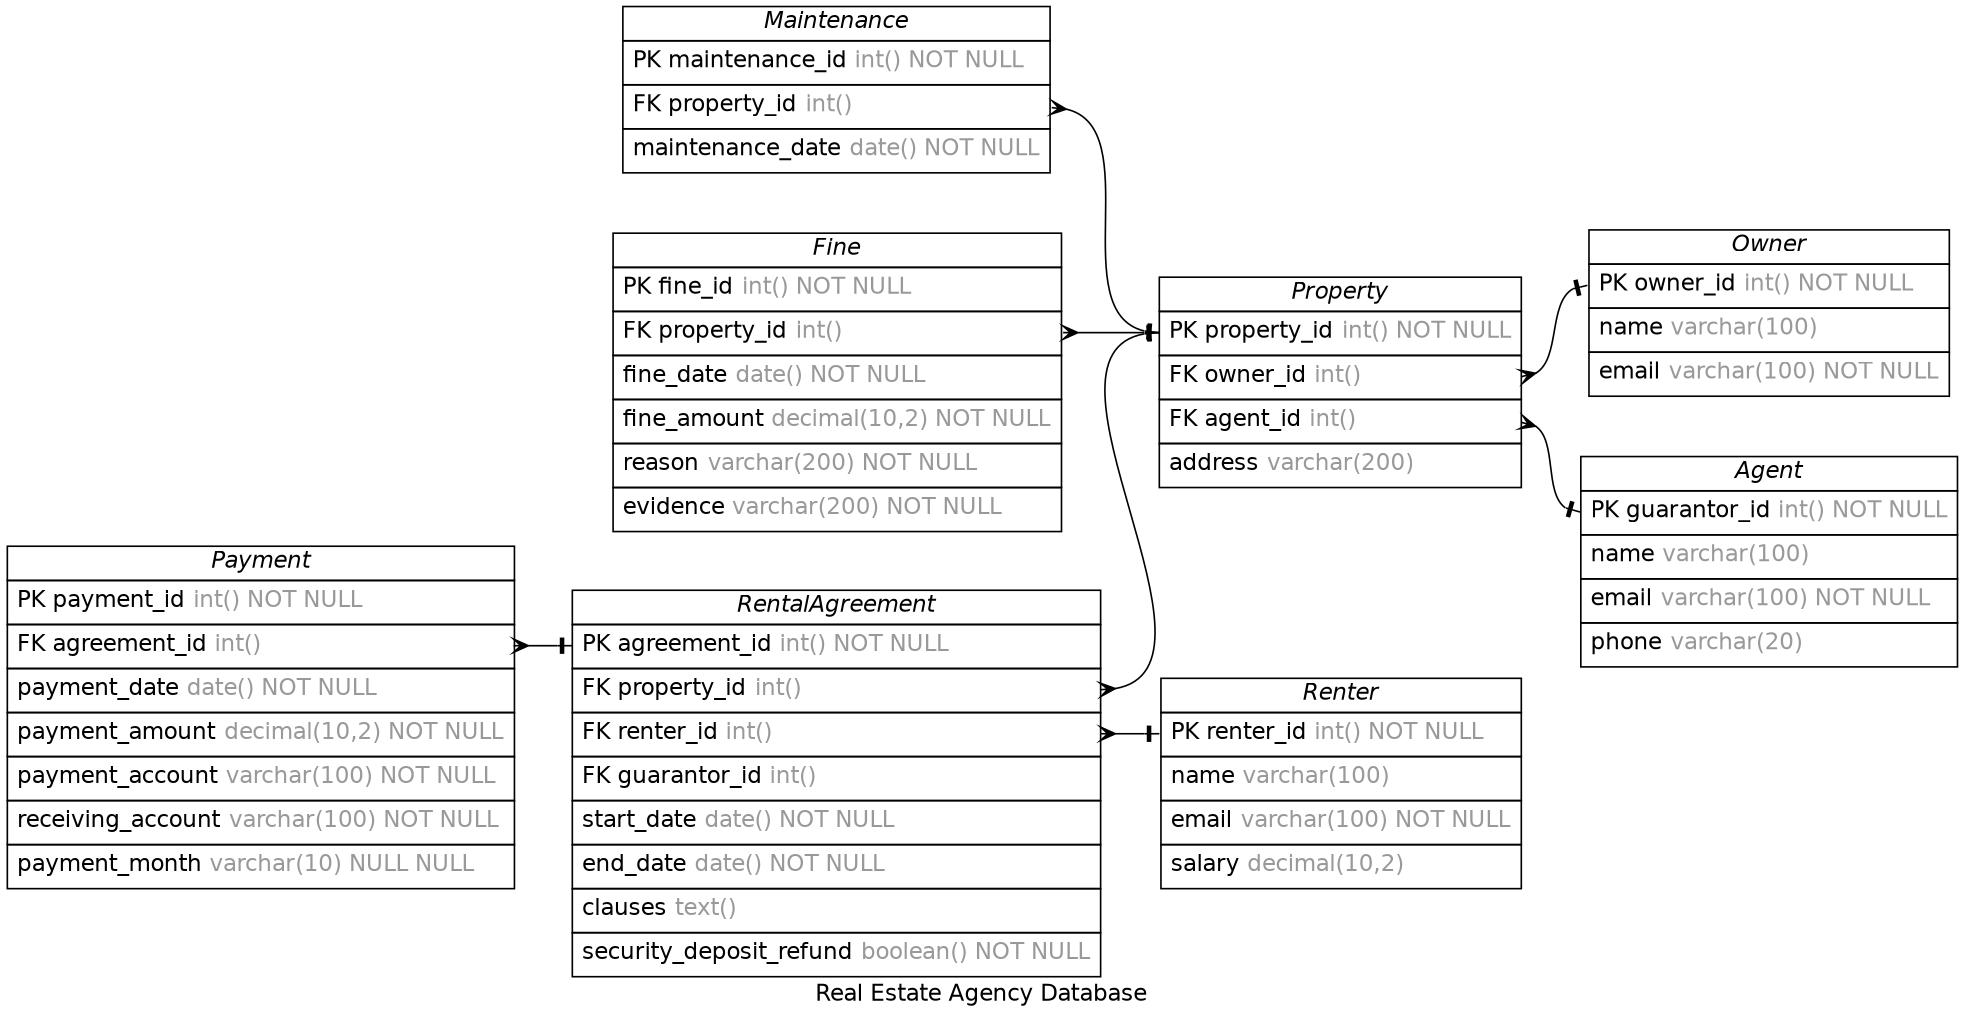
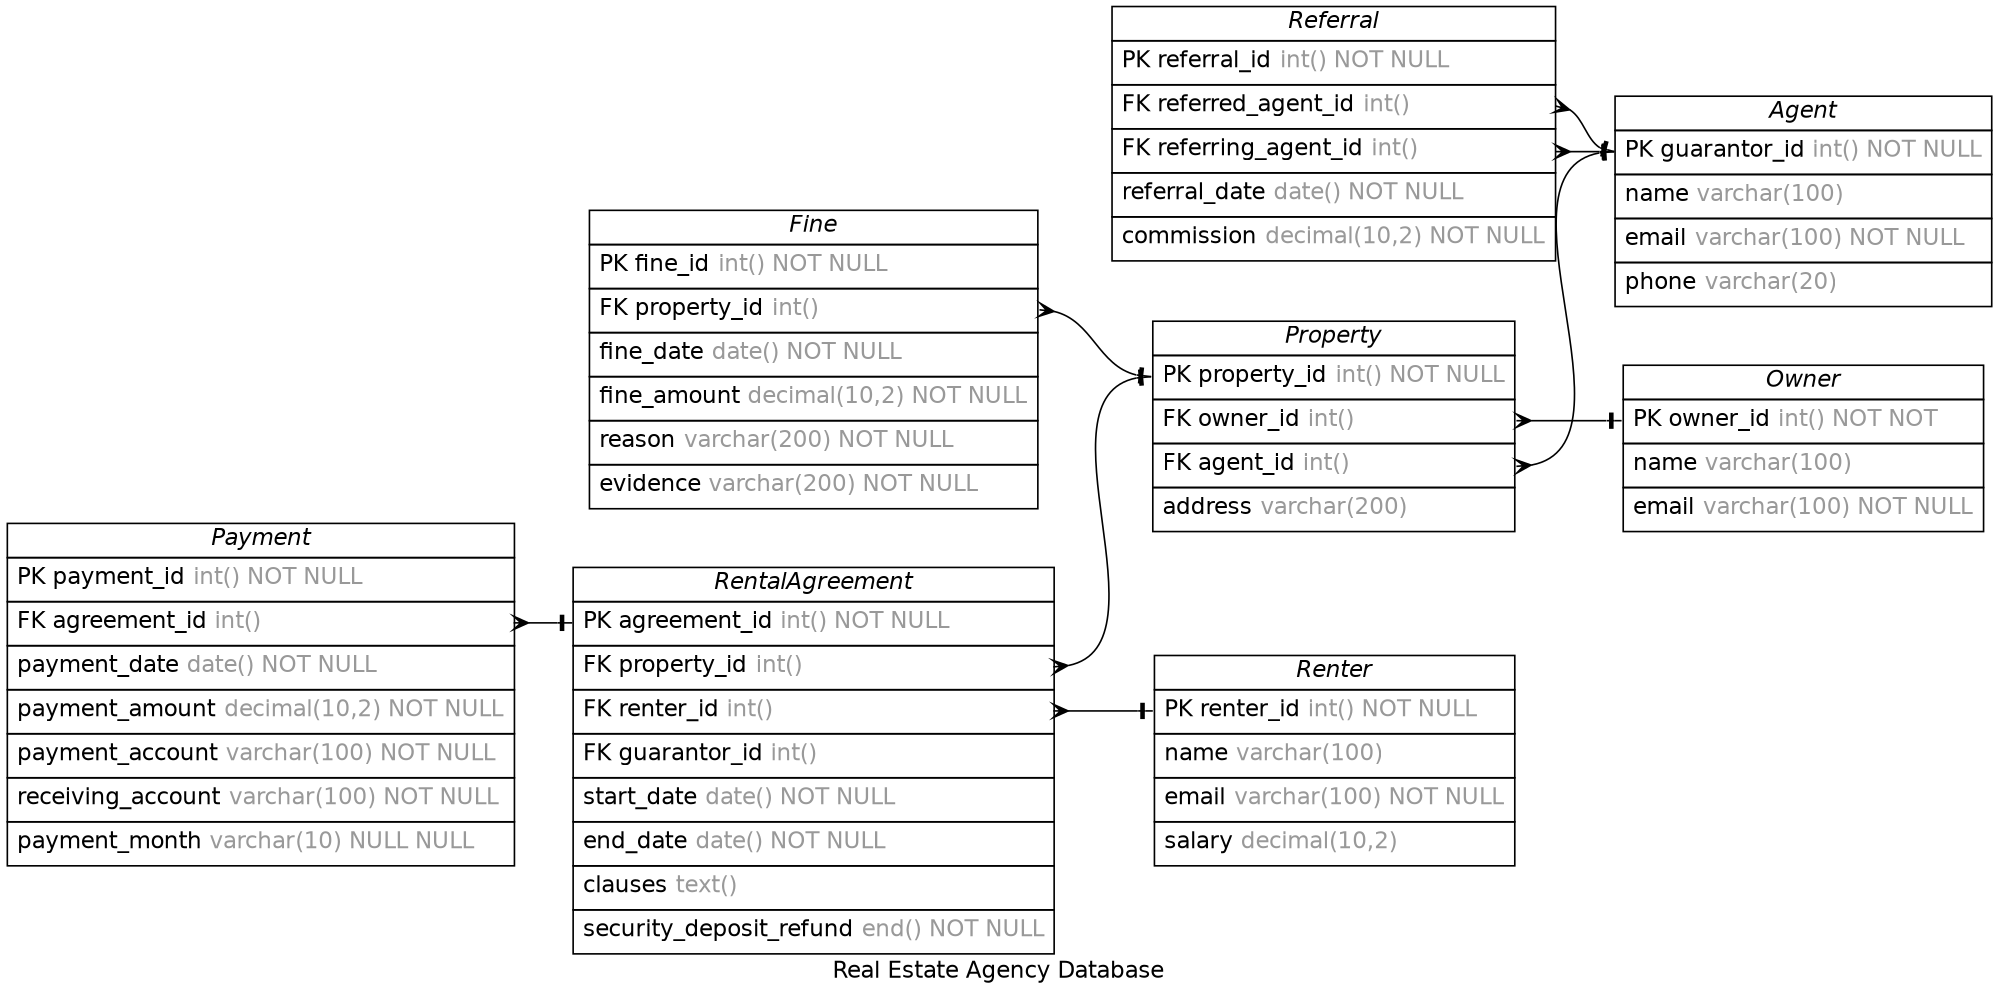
  digraph {
    concentrate=true
    fontname=Helvetica
    label="Real Estate Agency Database"
    nodesep=0.5
    rankdir=LR
    splines=spline
    node [fontname=Helvetica shape=plain]
    edge [arrowhead=noneotee arrowsize=0.9 arrowtail=ocrow dir=both fontname=Helvetica fontsize=12 headport=agent_id labelangle=32 labeldistance=1.8 penwidth=1.0 tailport=property_id]
    n1 [label=<         <table border="0" cellborder="1" cellspacing="0" >         <tr><td><i>Agent</i></td></tr>         <tr><td port="agent_id" align="left" cellpadding="5">PK guarantor_id <font color="grey60">int() NOT NULL</font></td></tr>         <tr><td port="name" align="left" cellpadding="5">name <font color="grey60">varchar(100)</font></td></tr>         <tr><td port="email" align="left" cellpadding="5">email <font color="grey60">varchar(100) NOT NULL</font></td></tr>         <tr><td port="phone" align="left" cellpadding="5">phone <font color="grey60">varchar(20)</font></td></tr>     </table>>]
    n2 [label=<         <table border="0" cellborder="1" cellspacing="0" >         <tr><td><i>Renter</i></td></tr>         <tr><td port="renter_id" align="left" cellpadding="5">PK renter_id <font color="grey60">int() NOT NULL</font></td></tr>         <tr><td port="name" align="left" cellpadding="5">name <font color="grey60">varchar(100)</font></td></tr>         <tr><td port="email" align="left" cellpadding="5">email <font color="grey60">varchar(100) NOT NULL</font></td></tr>         <tr><td port="salary" align="left" cellpadding="5">salary <font color="grey60">decimal(10,2)</font></td></tr>     </table>>]
    n3 [label=<         <table border="0" cellborder="1" cellspacing="0" >         <tr><td><i>Property</i></td></tr>         <tr><td port="property_id" align="left" cellpadding="5">PK property_id <font color="grey60">int() NOT NULL</font></td></tr>         <tr><td port="owner_id" align="left" cellpadding="5">FK owner_id <font color="grey60">int()</font></td></tr>         <tr><td port="agent_id" align="left" cellpadding="5">FK agent_id <font color="grey60">int()</font></td></tr>         <tr><td port="address" align="left" cellpadding="5">address <font color="grey60">varchar(200)</font></td></tr>     </table>>]
-   n4 [label=<         <table border="0" cellborder="1" cellspacing="0" >         <tr><td><i>Owner</i></td></tr>         <tr><td port="owner_id" align="left" cellpadding="5">PK owner_id <font color="grey60">int() NOT NULL</font></td></tr>         <tr><td port="name" align="left" cellpadding="5">name <font color="grey60">varchar(100)</font></td></tr>         <tr><td port="email" align="left" cellpadding="5">email <font color="grey60">varchar(100) NOT NULL</font></td></tr>     </table>>]
-   n5 [label=<         <table border="0" cellborder="1" cellspacing="0" >         <tr><td><i>RentalAgreement</i></td></tr>         <tr><td port="agreement_id" align="left" cellpadding="5">PK agreement_id <font color="grey60">int() NOT NULL</font></td></tr>         <tr><td port="property_id" align="left" cellpadding="5">FK property_id <font color="grey60">int()</font></td></tr>         <tr><td port="renter_id" align="left" cellpadding="5">FK renter_id <font color="grey60">int()</font></td></tr>         <tr><td port="guarantor_id" align="left" cellpadding="5">FK guarantor_id <font color="grey60">int()</font></td></tr>         <tr><td port="start_date" align="left" cellpadding="5">start_date <font color="grey60">date() NOT NULL</font></td></tr>         <tr><td port="end_date" align="left" cellpadding="5">end_date <font color="grey60">date() NOT NULL</font></td></tr>         <tr><td port="clauses" align="left" cellpadding="5">clauses <font color="grey60">text()</font></td></tr>         <tr><td port="security_deposit_refund" align="left" cellpadding="5">security_deposit_refund <font color="grey60">boolean() NOT NULL</font></td></tr>     </table>>]
+   n4 [label=<         <table border="0" cellborder="1" cellspacing="0" >         <tr><td><i>Owner</i></td></tr>         <tr><td port="owner_id" align="left" cellpadding="5">PK owner_id <font color="grey60">int() NOT NOT</font></td></tr>         <tr><td port="name" align="left" cellpadding="5">name <font color="grey60">varchar(100)</font></td></tr>         <tr><td port="email" align="left" cellpadding="5">email <font color="grey60">varchar(100) NOT NULL</font></td></tr>     </table>>]
+   n5 [label=<         <table border="0" cellborder="1" cellspacing="0" >         <tr><td><i>RentalAgreement</i></td></tr>         <tr><td port="agreement_id" align="left" cellpadding="5">PK agreement_id <font color="grey60">int() NOT NULL</font></td></tr>         <tr><td port="property_id" align="left" cellpadding="5">FK property_id <font color="grey60">int()</font></td></tr>         <tr><td port="renter_id" align="left" cellpadding="5">FK renter_id <font color="grey60">int()</font></td></tr>         <tr><td port="guarantor_id" align="left" cellpadding="5">FK guarantor_id <font color="grey60">int()</font></td></tr>         <tr><td port="start_date" align="left" cellpadding="5">start_date <font color="grey60">date() NOT NULL</font></td></tr>         <tr><td port="end_date" align="left" cellpadding="5">end_date <font color="grey60">date() NOT NULL</font></td></tr>         <tr><td port="clauses" align="left" cellpadding="5">clauses <font color="grey60">text()</font></td></tr>         <tr><td port="security_deposit_refund" align="left" cellpadding="5">security_deposit_refund <font color="grey60">end() NOT NULL</font></td></tr>     </table>>]
    n6 [label=<         <table border="0" cellborder="1" cellspacing="0" >         <tr><td><i>Payment</i></td></tr>         <tr><td port="payment_id" align="left" cellpadding="5">PK payment_id <font color="grey60">int() NOT NULL</font></td></tr>         <tr><td port="agreement_id" align="left" cellpadding="5">FK agreement_id <font color="grey60">int()</font></td></tr>         <tr><td port="payment_date" align="left" cellpadding="5">payment_date <font color="grey60">date() NOT NULL</font></td></tr>         <tr><td port="payment_amount" align="left" cellpadding="5">payment_amount <font color="grey60">decimal(10,2) NOT NULL</font></td></tr>         <tr><td port="payment_account" align="left" cellpadding="5">payment_account <font color="grey60">varchar(100) NOT NULL</font></td></tr>         <tr><td port="receiving_account" align="left" cellpadding="5">receiving_account <font color="grey60">varchar(100) NOT NULL</font></td></tr>         <tr><td port="payment_month" align="left" cellpadding="5">payment_month <font color="grey60">varchar(10) NULL NULL</font></td></tr>     </table>>]
-   n7 [label=<         <table border="0" cellborder="1" cellspacing="0" >         <tr><td><i>Maintenance</i></td></tr>         <tr><td port="maintenance_id" align="left" cellpadding="5">PK maintenance_id <font color="grey60">int() NOT NULL</font></td></tr>         <tr><td port="property_id" align="left" cellpadding="5">FK property_id <font color="grey60">int()</font></td></tr>         <tr><td port="maintenance_date" align="left" cellpadding="5">maintenance_date <font color="grey60">date() NOT NULL</font></td></tr>     </table>>]
+   n8 [label=<         <table border="0" cellborder="1" cellspacing="0" >         <tr><td><i>Referral</i></td></tr>         <tr><td port="referral_id" align="left" cellpadding="5">PK referral_id <font color="grey60">int() NOT NULL</font></td></tr>         <tr><td port="referred_agent_id" align="left" cellpadding="5">FK referred_agent_id <font color="grey60">int()</font></td></tr>         <tr><td port="referring_agent_id" align="left" cellpadding="5">FK referring_agent_id <font color="grey60">int()</font></td></tr>         <tr><td port="referral_date" align="left" cellpadding="5">referral_date <font color="grey60">date() NOT NULL</font></td></tr>         <tr><td port="commission" align="left" cellpadding="5">commission <font color="grey60">decimal(10,2) NOT NULL</font></td></tr>     </table>>]
    n9 [label=<         <table border="0" cellborder="1" cellspacing="0" >         <tr><td><i>Fine</i></td></tr>         <tr><td port="fine_id" align="left" cellpadding="5">PK fine_id <font color="grey60">int() NOT NULL</font></td></tr>         <tr><td port="property_id" align="left" cellpadding="5">FK property_id <font color="grey60">int()</font></td></tr>         <tr><td port="fine_date" align="left" cellpadding="5">fine_date <font color="grey60">date() NOT NULL</font></td></tr>         <tr><td port="fine_amount" align="left" cellpadding="5">fine_amount <font color="grey60">decimal(10,2) NOT NULL</font></td></tr>         <tr><td port="reason" align="left" cellpadding="5">reason <font color="grey60">varchar(200) NOT NULL</font></td></tr>         <tr><td port="evidence" align="left" cellpadding="5">evidence <font color="grey60">varchar(200) NOT NULL</font></td></tr>     </table>>]
    n3 -> n1 [tailport=agent_id]
    n3 -> n4 [headport=owner_id tailport=owner_id]
    n5 -> n2 [headport=renter_id tailport=renter_id]
    n5 -> n3 [headport=property_id]
    n6 -> n5 [headport=agreement_id tailport=agreement_id]
-   n7 -> n3 [headport=property_id]
+   n8 -> n1 [tailport=referred_agent_id]
+   n8 -> n1 [tailport=referring_agent_id]
    n9 -> n3 [headport=property_id]
  }
